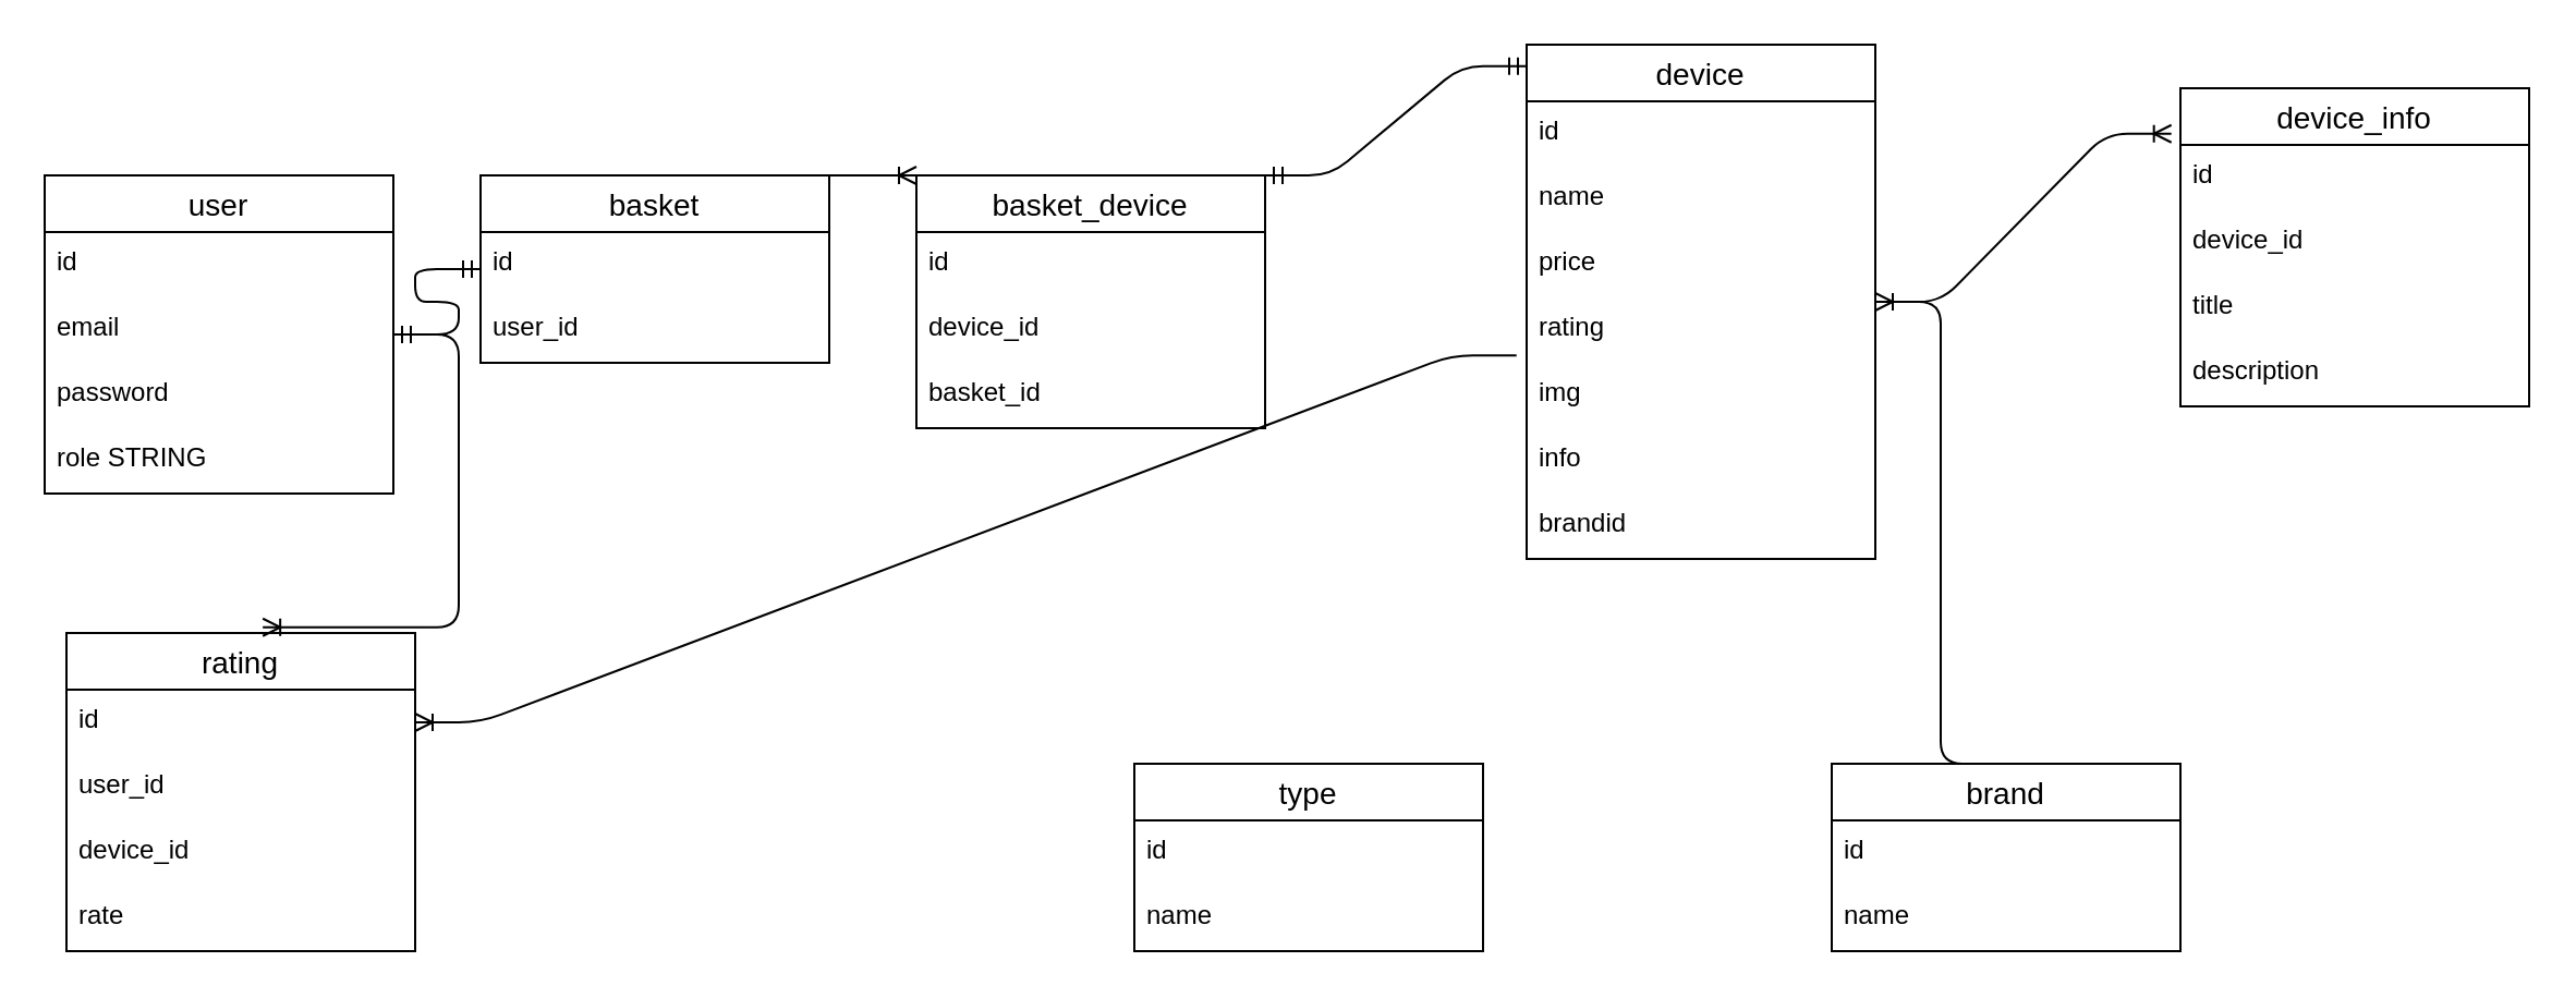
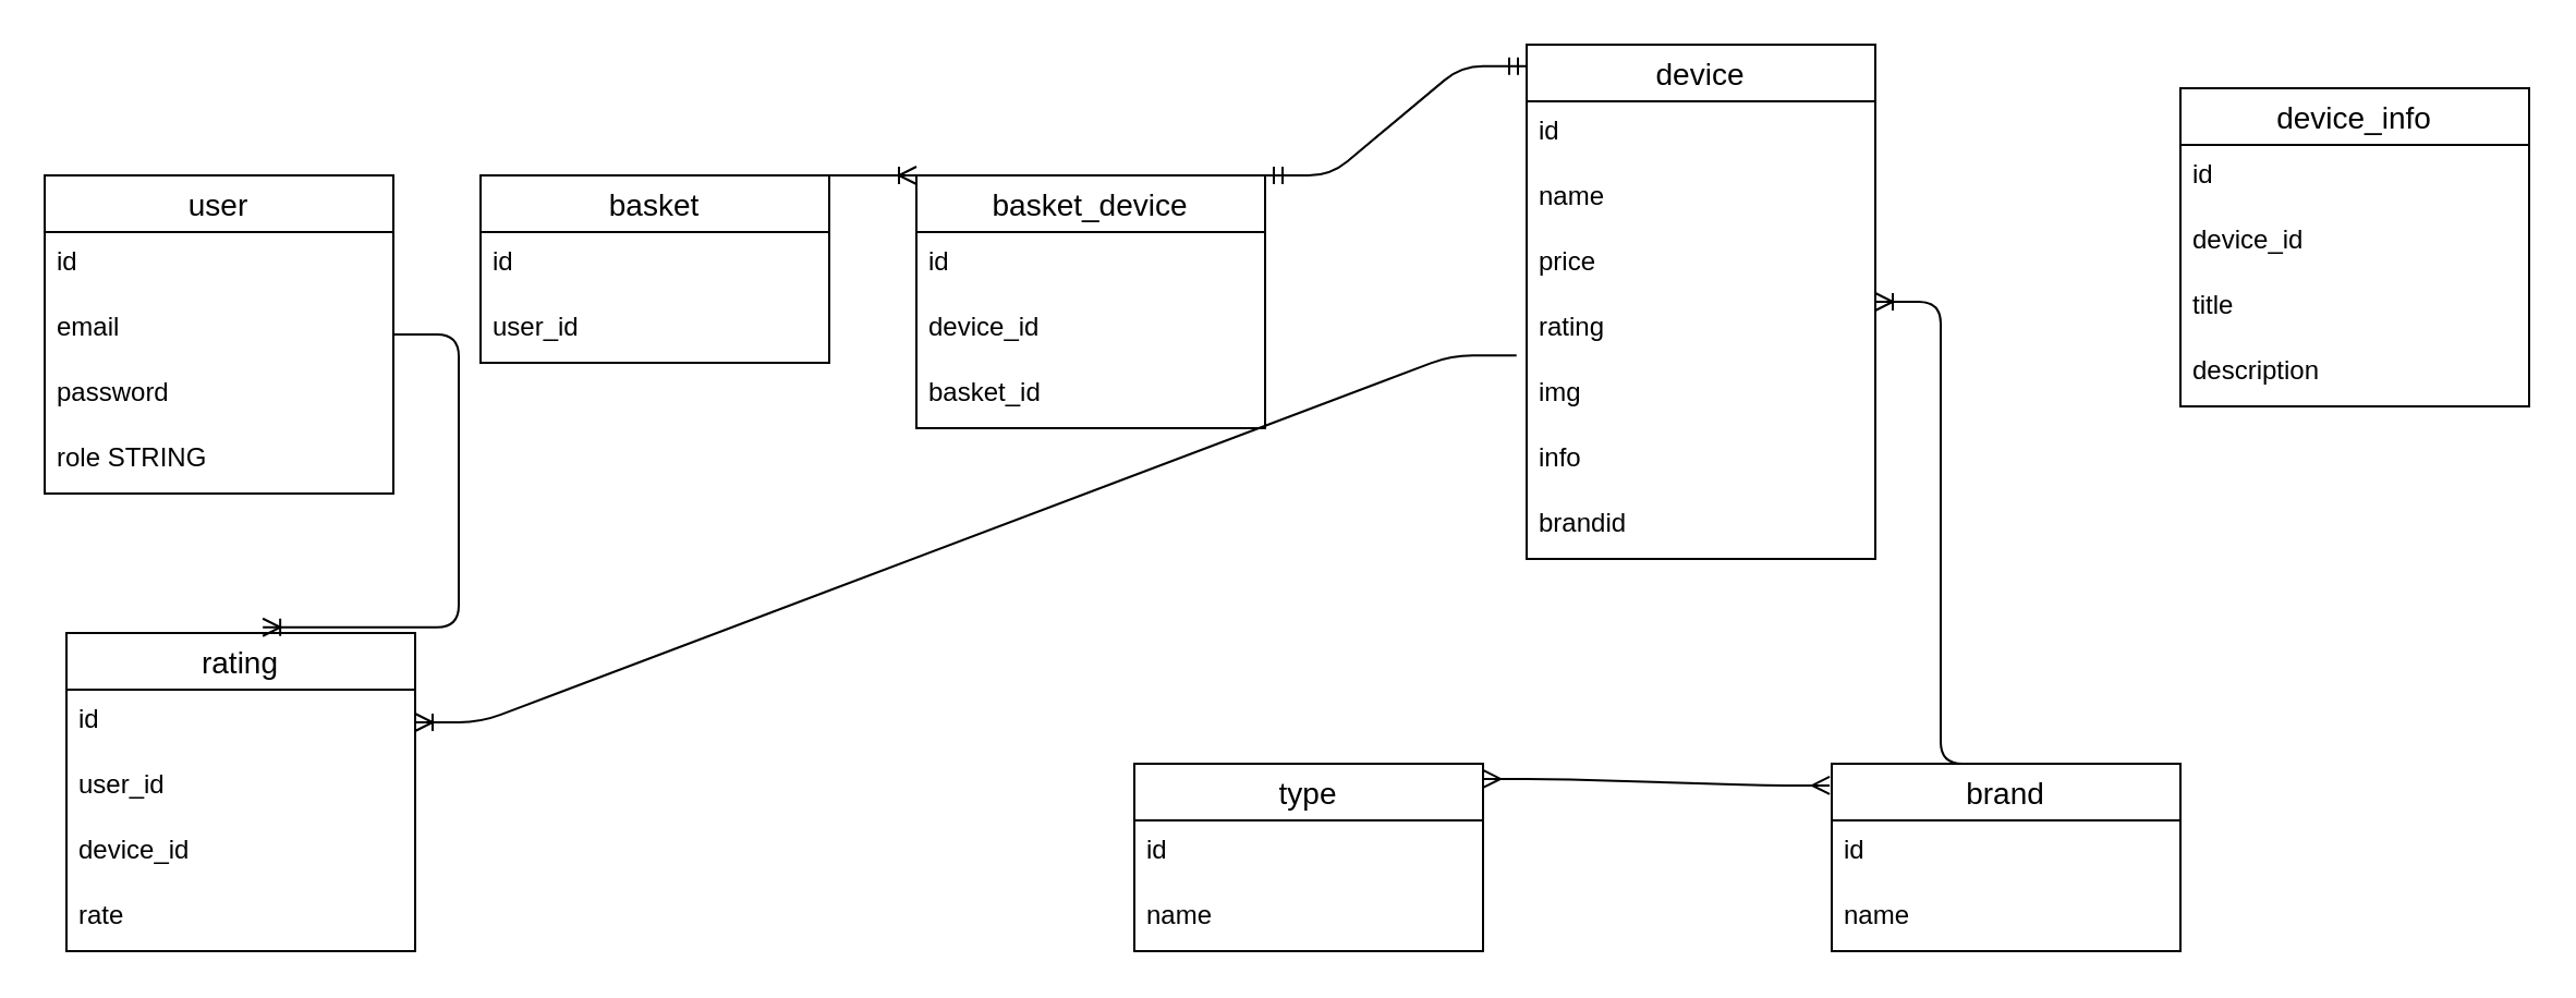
  <mxCell id="0" />
  <mxCell id="1" parent="0" />
  <mxCell id="2" value="user" style="swimlane;fontStyle=0;childLayout=stackLayout;horizontal=1;startSize=26;horizontalStack=0;resizeParent=1;resizeParentMax=0;resizeLast=0;collapsible=1;marginBottom=0;align=center;fontSize=14;" vertex="1" parent="1"><mxGeometry x="20" y="80" width="160" height="146" as="geometry" /></mxCell>
  <mxCell id="3" value="id" style="text;strokeColor=none;fillColor=none;spacingLeft=4;spacingRight=4;overflow=hidden;rotatable=0;points=[[0,0.5],[1,0.5]];portConstraint=eastwest;fontSize=12;" vertex="1" parent="2"><mxGeometry y="26" width="160" height="30" as="geometry" /></mxCell>
  <mxCell id="4" value="email" style="text;strokeColor=none;fillColor=none;spacingLeft=4;spacingRight=4;overflow=hidden;rotatable=0;points=[[0,0.5],[1,0.5]];portConstraint=eastwest;fontSize=12;" vertex="1" parent="2"><mxGeometry y="56" width="160" height="30" as="geometry" /></mxCell>
  <mxCell id="5" value="password" style="text;strokeColor=none;fillColor=none;spacingLeft=4;spacingRight=4;overflow=hidden;rotatable=0;points=[[0,0.5],[1,0.5]];portConstraint=eastwest;fontSize=12;" vertex="1" parent="2"><mxGeometry y="86" width="160" height="30" as="geometry" /></mxCell>
  <mxCell id="6" value="role STRING" style="text;strokeColor=none;fillColor=none;spacingLeft=4;spacingRight=4;overflow=hidden;rotatable=0;points=[[0,0.5],[1,0.5]];portConstraint=eastwest;fontSize=12;" vertex="1" parent="2"><mxGeometry y="116" width="160" height="30" as="geometry" /></mxCell>
  <mxCell id="7" value="basket" style="swimlane;fontStyle=0;childLayout=stackLayout;horizontal=1;startSize=26;horizontalStack=0;resizeParent=1;resizeParentMax=0;resizeLast=0;collapsible=1;marginBottom=0;align=center;fontSize=14;" vertex="1" parent="1"><mxGeometry x="220" y="80" width="160" height="86" as="geometry" /></mxCell>
  <mxCell id="8" value="id" style="text;strokeColor=none;fillColor=none;spacingLeft=4;spacingRight=4;overflow=hidden;rotatable=0;points=[[0,0.5],[1,0.5]];portConstraint=eastwest;fontSize=12;" vertex="1" parent="7"><mxGeometry y="26" width="160" height="30" as="geometry" /></mxCell>
  <mxCell id="9" value="user_id" style="text;strokeColor=none;fillColor=none;spacingLeft=4;spacingRight=4;overflow=hidden;rotatable=0;points=[[0,0.5],[1,0.5]];portConstraint=eastwest;fontSize=12;" vertex="1" parent="7"><mxGeometry y="56" width="160" height="30" as="geometry" /></mxCell>
- <mxCell id="10" value="" style="edgeStyle=entityRelationEdgeStyle;fontSize=12;html=1;endArrow=ERmandOne;startArrow=ERmandOne;" edge="1" parent="1" source="2" target="7"><mxGeometry width="100" height="100" relative="1" as="geometry"><mxPoint x="340" y="410" as="sourcePoint" /><mxPoint x="440" y="310" as="targetPoint" /></mxGeometry></mxCell>
  <mxCell id="11" value="device" style="swimlane;fontStyle=0;childLayout=stackLayout;horizontal=1;startSize=26;horizontalStack=0;resizeParent=1;resizeParentMax=0;resizeLast=0;collapsible=1;marginBottom=0;align=center;fontSize=14;" vertex="1" parent="1"><mxGeometry x="700" y="20" width="160" height="236" as="geometry" /></mxCell>
  <mxCell id="12" value="id" style="text;strokeColor=none;fillColor=none;spacingLeft=4;spacingRight=4;overflow=hidden;rotatable=0;points=[[0,0.5],[1,0.5]];portConstraint=eastwest;fontSize=12;" vertex="1" parent="11"><mxGeometry y="26" width="160" height="30" as="geometry" /></mxCell>
  <mxCell id="13" value="name" style="text;strokeColor=none;fillColor=none;spacingLeft=4;spacingRight=4;overflow=hidden;rotatable=0;points=[[0,0.5],[1,0.5]];portConstraint=eastwest;fontSize=12;" vertex="1" parent="11"><mxGeometry y="56" width="160" height="30" as="geometry" /></mxCell>
  <mxCell id="14" value="price" style="text;strokeColor=none;fillColor=none;spacingLeft=4;spacingRight=4;overflow=hidden;rotatable=0;points=[[0,0.5],[1,0.5]];portConstraint=eastwest;fontSize=12;" vertex="1" parent="11"><mxGeometry y="86" width="160" height="30" as="geometry" /></mxCell>
  <mxCell id="15" value="rating" style="text;strokeColor=none;fillColor=none;spacingLeft=4;spacingRight=4;overflow=hidden;rotatable=0;points=[[0,0.5],[1,0.5]];portConstraint=eastwest;fontSize=12;" vertex="1" parent="11"><mxGeometry y="116" width="160" height="30" as="geometry" /></mxCell>
  <mxCell id="16" value="img" style="text;strokeColor=none;fillColor=none;spacingLeft=4;spacingRight=4;overflow=hidden;rotatable=0;points=[[0,0.5],[1,0.5]];portConstraint=eastwest;fontSize=12;" vertex="1" parent="11"><mxGeometry y="146" width="160" height="30" as="geometry" /></mxCell>
  <mxCell id="17" value="info" style="text;strokeColor=none;fillColor=none;spacingLeft=4;spacingRight=4;overflow=hidden;rotatable=0;points=[[0,0.5],[1,0.5]];portConstraint=eastwest;fontSize=12;" vertex="1" parent="11"><mxGeometry y="176" width="160" height="30" as="geometry" /></mxCell>
  <mxCell id="18" value="brandid" style="text;strokeColor=none;fillColor=none;spacingLeft=4;spacingRight=4;overflow=hidden;rotatable=0;points=[[0,0.5],[1,0.5]];portConstraint=eastwest;fontSize=12;" vertex="1" parent="11"><mxGeometry y="206" width="160" height="30" as="geometry" /></mxCell>
  <mxCell id="19" value="type" style="swimlane;fontStyle=0;childLayout=stackLayout;horizontal=1;startSize=26;horizontalStack=0;resizeParent=1;resizeParentMax=0;resizeLast=0;collapsible=1;marginBottom=0;align=center;fontSize=14;" vertex="1" parent="1"><mxGeometry x="520" y="350" width="160" height="86" as="geometry" /></mxCell>
  <mxCell id="20" value="id" style="text;strokeColor=none;fillColor=none;spacingLeft=4;spacingRight=4;overflow=hidden;rotatable=0;points=[[0,0.5],[1,0.5]];portConstraint=eastwest;fontSize=12;" vertex="1" parent="19"><mxGeometry y="26" width="160" height="30" as="geometry" /></mxCell>
  <mxCell id="21" value="name" style="text;strokeColor=none;fillColor=none;spacingLeft=4;spacingRight=4;overflow=hidden;rotatable=0;points=[[0,0.5],[1,0.5]];portConstraint=eastwest;fontSize=12;" vertex="1" parent="19"><mxGeometry y="56" width="160" height="30" as="geometry" /></mxCell>
  <mxCell id="22" value="brand" style="swimlane;fontStyle=0;childLayout=stackLayout;horizontal=1;startSize=26;horizontalStack=0;resizeParent=1;resizeParentMax=0;resizeLast=0;collapsible=1;marginBottom=0;align=center;fontSize=14;" vertex="1" parent="1"><mxGeometry x="840" y="350" width="160" height="86" as="geometry" /></mxCell>
  <mxCell id="23" value="id" style="text;strokeColor=none;fillColor=none;spacingLeft=4;spacingRight=4;overflow=hidden;rotatable=0;points=[[0,0.5],[1,0.5]];portConstraint=eastwest;fontSize=12;" vertex="1" parent="22"><mxGeometry y="26" width="160" height="30" as="geometry" /></mxCell>
  <mxCell id="24" value="name" style="text;strokeColor=none;fillColor=none;spacingLeft=4;spacingRight=4;overflow=hidden;rotatable=0;points=[[0,0.5],[1,0.5]];portConstraint=eastwest;fontSize=12;" vertex="1" parent="22"><mxGeometry y="56" width="160" height="30" as="geometry" /></mxCell>
  <mxCell id="25" value="" style="edgeStyle=entityRelationEdgeStyle;fontSize=12;html=1;endArrow=ERoneToMany;exitX=0.5;exitY=0;exitDx=0;exitDy=0;" edge="1" parent="1" source="22" target="11"><mxGeometry width="100" height="100" relative="1" as="geometry"><mxPoint x="380" y="410" as="sourcePoint" /><mxPoint x="680" y="30" as="targetPoint" /></mxGeometry></mxCell>
+ <mxCell id="26" value="" style="edgeStyle=entityRelationEdgeStyle;fontSize=12;html=1;endArrow=ERmany;startArrow=ERmany;entryX=-0.006;entryY=0.116;entryDx=0;entryDy=0;entryPerimeter=0;exitX=1;exitY=0.081;exitDx=0;exitDy=0;exitPerimeter=0;" edge="1" parent="1" source="19" target="22"><mxGeometry width="100" height="100" relative="1" as="geometry"><mxPoint x="380" y="410" as="sourcePoint" /><mxPoint x="480" y="310" as="targetPoint" /></mxGeometry></mxCell>
  <mxCell id="27" value="device_info" style="swimlane;fontStyle=0;childLayout=stackLayout;horizontal=1;startSize=26;horizontalStack=0;resizeParent=1;resizeParentMax=0;resizeLast=0;collapsible=1;marginBottom=0;align=center;fontSize=14;" vertex="1" parent="1"><mxGeometry x="1000" y="40" width="160" height="146" as="geometry" /></mxCell>
  <mxCell id="28" value="id" style="text;strokeColor=none;fillColor=none;spacingLeft=4;spacingRight=4;overflow=hidden;rotatable=0;points=[[0,0.5],[1,0.5]];portConstraint=eastwest;fontSize=12;" vertex="1" parent="27"><mxGeometry y="26" width="160" height="30" as="geometry" /></mxCell>
  <mxCell id="29" value="device_id" style="text;strokeColor=none;fillColor=none;spacingLeft=4;spacingRight=4;overflow=hidden;rotatable=0;points=[[0,0.5],[1,0.5]];portConstraint=eastwest;fontSize=12;" vertex="1" parent="27"><mxGeometry y="56" width="160" height="30" as="geometry" /></mxCell>
  <mxCell id="30" value="title " style="text;strokeColor=none;fillColor=none;spacingLeft=4;spacingRight=4;overflow=hidden;rotatable=0;points=[[0,0.5],[1,0.5]];portConstraint=eastwest;fontSize=12;" vertex="1" parent="27"><mxGeometry y="86" width="160" height="30" as="geometry" /></mxCell>
  <mxCell id="31" value="description" style="text;strokeColor=none;fillColor=none;spacingLeft=4;spacingRight=4;overflow=hidden;rotatable=0;points=[[0,0.5],[1,0.5]];portConstraint=eastwest;fontSize=12;" vertex="1" parent="27"><mxGeometry y="116" width="160" height="30" as="geometry" /></mxCell>
- <mxCell id="32" value="" style="edgeStyle=entityRelationEdgeStyle;fontSize=12;html=1;endArrow=ERoneToMany;entryX=-0.026;entryY=0.143;entryDx=0;entryDy=0;entryPerimeter=0;" edge="1" parent="1" source="11" target="27"><mxGeometry width="100" height="100" relative="1" as="geometry"><mxPoint x="850" y="330" as="sourcePoint" /><mxPoint x="950" y="230" as="targetPoint" /></mxGeometry></mxCell>
  <mxCell id="33" value="basket_device" style="swimlane;fontStyle=0;childLayout=stackLayout;horizontal=1;startSize=26;horizontalStack=0;resizeParent=1;resizeParentMax=0;resizeLast=0;collapsible=1;marginBottom=0;align=center;fontSize=14;" vertex="1" parent="1"><mxGeometry x="420" y="80" width="160" height="116" as="geometry" /></mxCell>
  <mxCell id="34" value="id" style="text;strokeColor=none;fillColor=none;spacingLeft=4;spacingRight=4;overflow=hidden;rotatable=0;points=[[0,0.5],[1,0.5]];portConstraint=eastwest;fontSize=12;" vertex="1" parent="33"><mxGeometry y="26" width="160" height="30" as="geometry" /></mxCell>
  <mxCell id="35" value="device_id" style="text;strokeColor=none;fillColor=none;spacingLeft=4;spacingRight=4;overflow=hidden;rotatable=0;points=[[0,0.5],[1,0.5]];portConstraint=eastwest;fontSize=12;" vertex="1" parent="33"><mxGeometry y="56" width="160" height="30" as="geometry" /></mxCell>
  <mxCell id="36" value="basket_id" style="text;strokeColor=none;fillColor=none;spacingLeft=4;spacingRight=4;overflow=hidden;rotatable=0;points=[[0,0.5],[1,0.5]];portConstraint=eastwest;fontSize=12;" vertex="1" parent="33"><mxGeometry y="86" width="160" height="30" as="geometry" /></mxCell>
  <mxCell id="37" value="" style="edgeStyle=entityRelationEdgeStyle;fontSize=12;html=1;endArrow=ERoneToMany;exitX=1;exitY=0;exitDx=0;exitDy=0;entryX=0;entryY=0;entryDx=0;entryDy=0;" edge="1" parent="1" source="7" target="33"><mxGeometry width="100" height="100" relative="1" as="geometry"><mxPoint x="370" y="320" as="sourcePoint" /><mxPoint x="470" y="220" as="targetPoint" /></mxGeometry></mxCell>
  <mxCell id="38" value="" style="edgeStyle=entityRelationEdgeStyle;fontSize=12;html=1;endArrow=ERmandOne;startArrow=ERmandOne;entryX=0;entryY=0.042;entryDx=0;entryDy=0;entryPerimeter=0;exitX=1;exitY=0;exitDx=0;exitDy=0;" edge="1" parent="1" source="33" target="11"><mxGeometry width="100" height="100" relative="1" as="geometry"><mxPoint x="370" y="320" as="sourcePoint" /><mxPoint x="470" y="220" as="targetPoint" /></mxGeometry></mxCell>
  <mxCell id="39" value="rating" style="swimlane;fontStyle=0;childLayout=stackLayout;horizontal=1;startSize=26;horizontalStack=0;resizeParent=1;resizeParentMax=0;resizeLast=0;collapsible=1;marginBottom=0;align=center;fontSize=14;" vertex="1" parent="1"><mxGeometry x="30" y="290" width="160" height="146" as="geometry" /></mxCell>
  <mxCell id="40" value="id" style="text;strokeColor=none;fillColor=none;spacingLeft=4;spacingRight=4;overflow=hidden;rotatable=0;points=[[0,0.5],[1,0.5]];portConstraint=eastwest;fontSize=12;" vertex="1" parent="39"><mxGeometry y="26" width="160" height="30" as="geometry" /></mxCell>
  <mxCell id="41" value="user_id" style="text;strokeColor=none;fillColor=none;spacingLeft=4;spacingRight=4;overflow=hidden;rotatable=0;points=[[0,0.5],[1,0.5]];portConstraint=eastwest;fontSize=12;" vertex="1" parent="39"><mxGeometry y="56" width="160" height="30" as="geometry" /></mxCell>
  <mxCell id="42" value="device_id" style="text;strokeColor=none;fillColor=none;spacingLeft=4;spacingRight=4;overflow=hidden;rotatable=0;points=[[0,0.5],[1,0.5]];portConstraint=eastwest;fontSize=12;" vertex="1" parent="39"><mxGeometry y="86" width="160" height="30" as="geometry" /></mxCell>
  <mxCell id="43" value="rate" style="text;strokeColor=none;fillColor=none;spacingLeft=4;spacingRight=4;overflow=hidden;rotatable=0;points=[[0,0.5],[1,0.5]];portConstraint=eastwest;fontSize=12;" vertex="1" parent="39"><mxGeometry y="116" width="160" height="30" as="geometry" /></mxCell>
  <mxCell id="44" value="" style="edgeStyle=entityRelationEdgeStyle;fontSize=12;html=1;endArrow=ERoneToMany;entryX=0.563;entryY=-0.018;entryDx=0;entryDy=0;entryPerimeter=0;" edge="1" parent="1" source="2" target="39"><mxGeometry width="100" height="100" relative="1" as="geometry"><mxPoint x="370" y="320" as="sourcePoint" /><mxPoint x="470" y="220" as="targetPoint" /></mxGeometry></mxCell>
  <mxCell id="45" value="" style="edgeStyle=entityRelationEdgeStyle;fontSize=12;html=1;endArrow=ERoneToMany;exitX=-0.029;exitY=0.888;exitDx=0;exitDy=0;exitPerimeter=0;entryX=1;entryY=0.5;entryDx=0;entryDy=0;" edge="1" parent="1" source="15" target="40"><mxGeometry width="100" height="100" relative="1" as="geometry"><mxPoint x="370" y="320" as="sourcePoint" /><mxPoint x="470" y="220" as="targetPoint" /></mxGeometry></mxCell>
